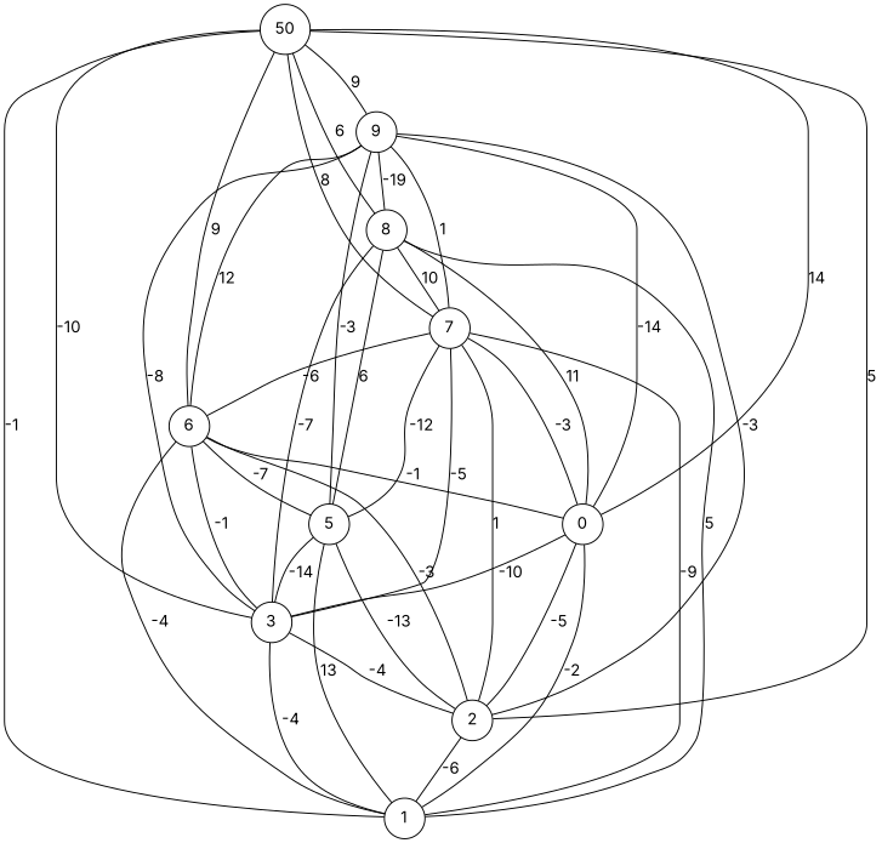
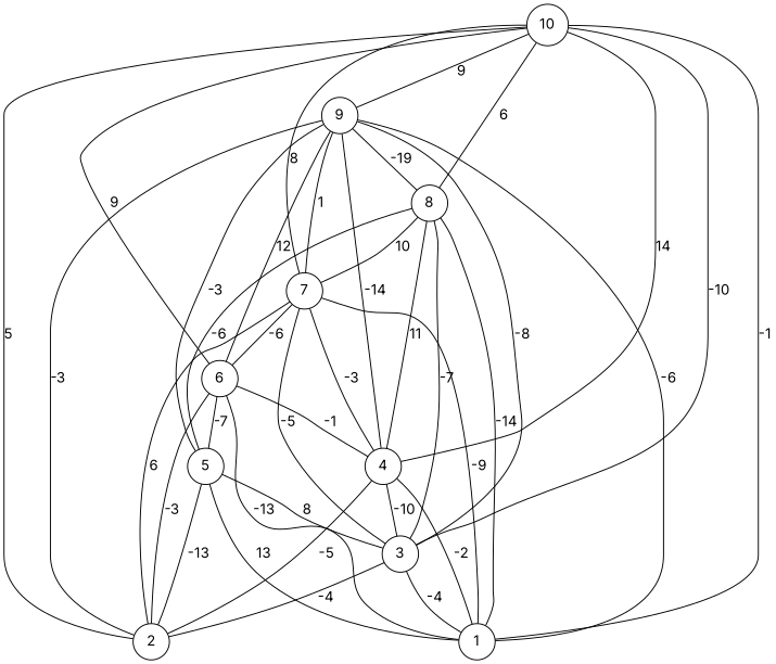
  graph {
    fontname=Inter
    node [fontname=Inter shape=circle]
    edge [fontname=Inter]
-   10 [label=50]
+   10
    1
    2
    3
-   4 [label=0]
+   4
    6
    7
    8
    9
    5
    10 -- 1 [label=-1]
    10 -- 2 [label=5]
    10 -- 3 [label=-10]
    10 -- 4 [label=14]
    10 -- 6 [label=9]
    10 -- 7 [label=8]
    10 -- 8 [label=6]
    10 -- 9 [label=9]
-   2 -- 1 [label=-6]
+   9 -- 1 [label=-6]
    3 -- 1 [label=-4]
    3 -- 2 [label=-4]
    4 -- 1 [label=-2]
    4 -- 2 [label=-5]
    4 -- 3 [label=-10]
-   6 -- 1 [label=-4]
+   6 -- 1 [label=-13]
    6 -- 2 [label=-3]
-   6 -- 3 [label=-1]
    6 -- 4 [label=-1]
    6 -- 5 [label=-7]
    7 -- 1 [label=-9]
-   7 -- 2 [label=1]
+   7 -- 2 [label=6]
    7 -- 3 [label=-5]
    7 -- 4 [label=-3]
    7 -- 6 [label=-6]
-   7 -- 5 [label=-12]
-   8 -- 1 [label=5]
+   8 -- 1 [label=-14]
    8 -- 3 [label=-7]
    8 -- 4 [label=11]
    8 -- 7 [label=10]
-   8 -- 5 [label=6]
+   8 -- 5 [label=-6]
    9 -- 2 [label=-3]
    9 -- 3 [label=-8]
    9 -- 4 [label=-14]
    9 -- 6 [label=12]
    9 -- 7 [label=1]
    9 -- 8 [label=-19]
    9 -- 5 [label=-3]
    5 -- 1 [label=13]
    5 -- 2 [label=-13]
-   5 -- 3 [label=-14]
+   5 -- 3 [label=8]
  }
